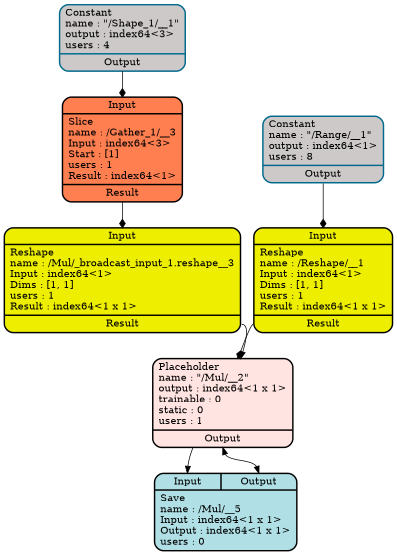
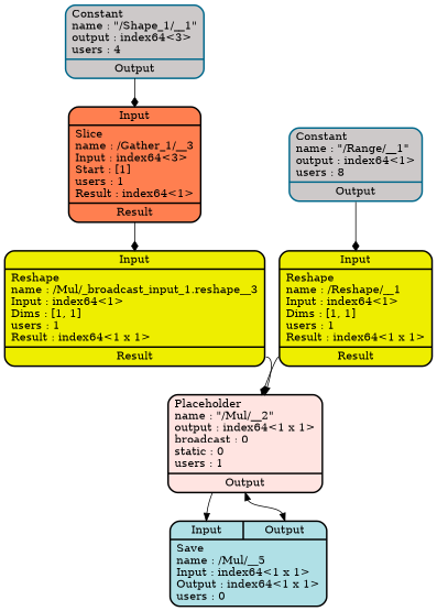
  digraph {
    rankdir=TB
    node [fillcolor=Yellow2 penwidth=2 shape=record style="filled,rounded"]
    edge [headport=Input tailport=Result arrowhead=diamond]
    n1 [label="{{<Input>Input}|{Reshape\lname : /Reshape/__1\lInput : index64\<1\>\lDims : [1, 1]\lusers : 1\lResult : index64\<1 x 1\>\l}|{<Result>Result}}"]
-   n2 [fillcolor=MistyRose1 label="{{Placeholder\lname : \"/Mul/__2\"\loutput : index64\<1 x 1\>\ltrainable : 0\lstatic : 0\lusers : 1\l}|{<Output>Output}}"]
+   n2 [fillcolor=MistyRose1 label="{{Placeholder\lname : \"/Mul/__2\"\loutput : index64\<1 x 1\>\lbroadcast : 0\lstatic : 0\lusers : 1\l}|{<Output>Output}}"]
    n3 [color=DeepSkyBlue4 fillcolor=Snow3 label="{{Constant\lname : \"/Range/__1\"\loutput : index64\<1\>\lusers : 8\l}|{<Output>Output}}"]
    n4 [fillcolor=PowderBlue label="{{<Input>Input|<Output>Output}|{Save\lname : /Mul/__5\lInput : index64\<1 x 1\>\lOutput : index64\<1 x 1\>\lusers : 0\l}}"]
    n5 [label="{{<Input>Input}|{Reshape\lname : /Mul/_broadcast_input_1.reshape__3\lInput : index64\<1\>\lDims : [1, 1]\lusers : 1\lResult : index64\<1 x 1\>\l}|{<Result>Result}}"]
    n6 [fillcolor=Coral label="{{<Input>Input}|{Slice\lname : /Gather_1/__3\lInput : index64\<3\>\lStart : [1]\lusers : 1\lResult : index64\<1\>\l}|{<Result>Result}}"]
    n7 [color=DeepSkyBlue4 fillcolor=Snow3 label="{{Constant\lname : \"/Shape_1/__1\"\loutput : index64\<3\>\lusers : 4\l}|{<Output>Output}}"]
    n1 -> n2 [headport=LHS]
    n2 -> n4 [dir=both headport=Output tailport=Output arrowhead=""]
    n2 -> n4 [arrowhead=normal]
    n3 -> n1 [tailport=Output]
    n5 -> n2 [headport=RHS arrowhead=normal]
    n6 -> n5
    n7 -> n6 [tailport=Output]
  }
